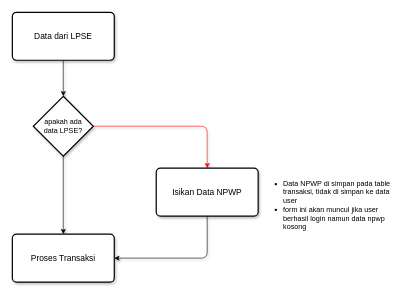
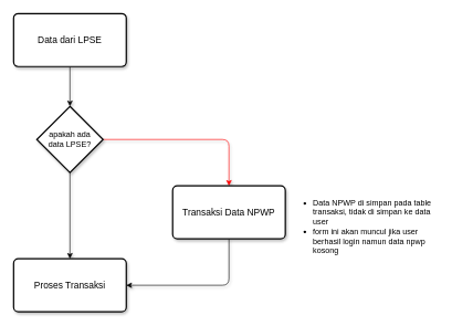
  <mxCell id="0" />
  <mxCell id="1" parent="0" />
  <mxCell id="2" style="edgeStyle=orthogonalEdgeStyle;rounded=0;orthogonalLoop=1;jettySize=auto;html=1;entryX=0.5;entryY=0;entryDx=0;entryDy=0;entryPerimeter=0;shadow=1;fontSize=14;" edge="1" parent="1" source="3" target="6"><mxGeometry relative="1" as="geometry" /></mxCell>
  <mxCell id="3" value="Data dari LPSE" style="rounded=1;whiteSpace=wrap;html=1;absoluteArcSize=1;arcSize=14;strokeWidth=2;shadow=1;fontSize=14;" vertex="1" parent="1"><mxGeometry x="20" y="20" width="170" height="80" as="geometry" /></mxCell>
  <mxCell id="4" style="edgeStyle=orthogonalEdgeStyle;rounded=0;orthogonalLoop=1;jettySize=auto;html=1;entryX=0.5;entryY=0;entryDx=0;entryDy=0;shadow=1;fontSize=14;" edge="1" parent="1" source="6" target="7"><mxGeometry relative="1" as="geometry" /></mxCell>
  <mxCell id="5" style="edgeStyle=orthogonalEdgeStyle;rounded=1;orthogonalLoop=1;jettySize=auto;html=1;entryX=0.5;entryY=0;entryDx=0;entryDy=0;shadow=1;fontSize=14;strokeColor=#FF0000;" edge="1" parent="1" source="6" target="9"><mxGeometry relative="1" as="geometry" /></mxCell>
  <mxCell id="6" value="apakah ada &lt;br&gt;data LPSE?" style="strokeWidth=2;html=1;shape=mxgraph.flowchart.decision;whiteSpace=wrap;shadow=1;fontSize=12;" vertex="1" parent="1"><mxGeometry x="55" y="160" width="100" height="100" as="geometry" /></mxCell>
  <mxCell id="7" value="Proses Transaksi" style="rounded=1;whiteSpace=wrap;html=1;absoluteArcSize=1;arcSize=14;strokeWidth=2;shadow=1;fontSize=14;" vertex="1" parent="1"><mxGeometry x="20" y="390" width="170" height="80" as="geometry" /></mxCell>
  <mxCell id="8" style="edgeStyle=orthogonalEdgeStyle;rounded=1;orthogonalLoop=1;jettySize=auto;html=1;entryX=1;entryY=0.5;entryDx=0;entryDy=0;shadow=1;fontSize=14;" edge="1" parent="1" source="9" target="7"><mxGeometry relative="1" as="geometry"><Array as="points"><mxPoint x="345" y="430" /></Array></mxGeometry></mxCell>
- <mxCell id="9" value="Isikan Data NPWP" style="rounded=1;whiteSpace=wrap;html=1;absoluteArcSize=1;arcSize=14;strokeWidth=2;shadow=1;fontSize=14;" vertex="1" parent="1"><mxGeometry x="260" y="280" width="170" height="80" as="geometry" /></mxCell>
+ <mxCell id="9" value="Transaksi Data NPWP" style="rounded=1;whiteSpace=wrap;html=1;absoluteArcSize=1;arcSize=14;strokeWidth=2;shadow=1;fontSize=14;" vertex="1" parent="1"><mxGeometry x="260" y="280" width="170" height="80" as="geometry" /></mxCell>
  <mxCell id="10" value="&lt;ul&gt;&lt;li&gt;&lt;span style=&quot;background-color: initial;&quot;&gt;Data NPWP di simpan pada table transaksi, tidak di simpan ke data user&lt;/span&gt;&lt;/li&gt;&lt;li&gt;&lt;span style=&quot;background-color: initial;&quot;&gt;form ini akan muncul jika user berhasil login namun data npwp kosong&lt;/span&gt;&lt;/li&gt;&lt;/ul&gt;" style="text;html=1;strokeColor=none;fillColor=none;align=left;verticalAlign=top;whiteSpace=wrap;rounded=0;shadow=1;fontSize=12;" vertex="1" parent="1"><mxGeometry x="430" y="280" width="230" height="160" as="geometry" /></mxCell>
